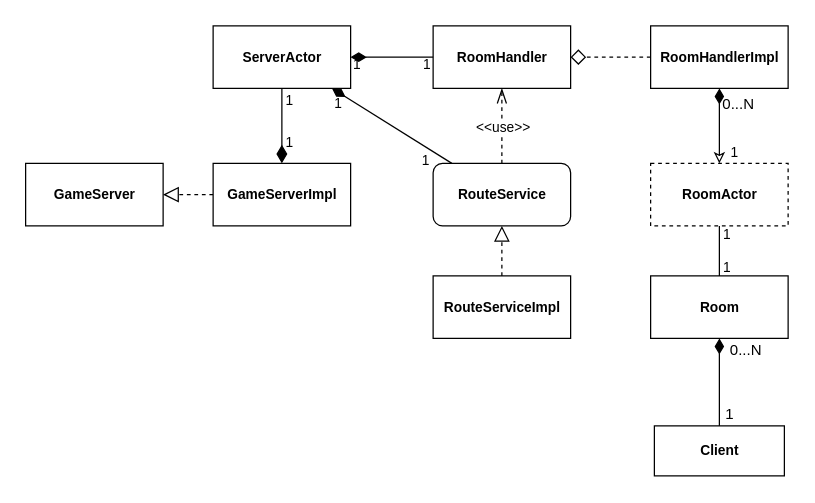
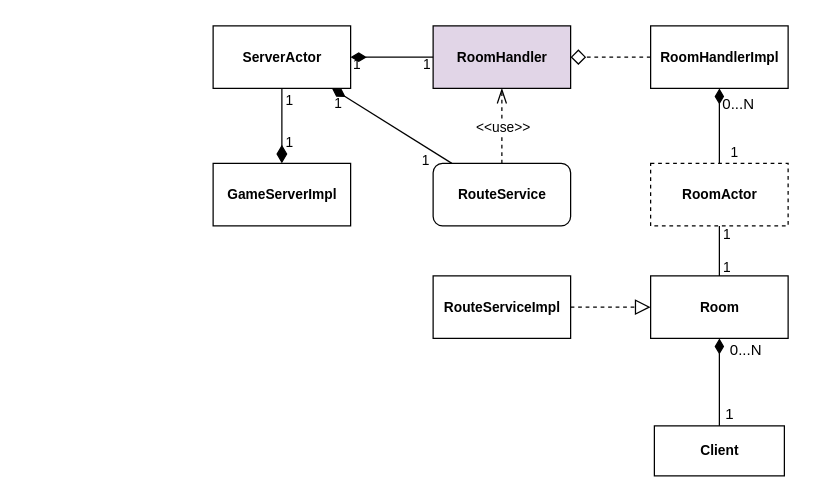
  <mxCell id="0" />
  <mxCell id="1" parent="0" />
- <mxCell id="2" value="&lt;b&gt;GameServer&lt;/b&gt;" style="html=1;fontSize=11;" parent="1" vertex="1"><mxGeometry x="20" y="130" width="110" height="50" as="geometry" /></mxCell>
  <mxCell id="3" value="ServerActor" style="html=1;fontSize=11;fontStyle=1" parent="1" vertex="1"><mxGeometry x="170" y="20" width="110" height="50" as="geometry" /></mxCell>
- <mxCell id="4" value="&lt;b&gt;RoomHandler&lt;/b&gt;" style="html=1;fontSize=11;" parent="1" vertex="1"><mxGeometry x="346" y="20" width="110" height="50" as="geometry" /></mxCell>
+ <mxCell id="4" value="&lt;b&gt;RoomHandler&lt;/b&gt;" style="html=1;fontSize=11;fillColor=#e1d5e7;" parent="1" vertex="1"><mxGeometry x="346" y="20" width="110" height="50" as="geometry" /></mxCell>
  <mxCell id="5" style="rounded=0;orthogonalLoop=1;jettySize=auto;html=1;endArrow=none;endFill=0;fontSize=11;startArrow=diamondThin;startFill=1;strokeWidth=1;endSize=6;startSize=10;" parent="1" source="3" target="4" edge="1"><mxGeometry relative="1" as="geometry"><mxPoint x="350" y="50" as="sourcePoint" /><mxPoint x="350" y="150" as="targetPoint" /></mxGeometry></mxCell>
  <mxCell id="6" value="1" style="edgeLabel;html=1;align=center;verticalAlign=middle;resizable=0;points=[];labelBackgroundColor=none;" parent="5" vertex="1" connectable="0"><mxGeometry x="-0.906" y="1" relative="1" as="geometry"><mxPoint x="1.48" y="6.69" as="offset" /></mxGeometry></mxCell>
  <mxCell id="7" value="1" style="edgeLabel;html=1;align=center;verticalAlign=middle;resizable=0;points=[];labelBackgroundColor=none;" parent="5" vertex="1" connectable="0"><mxGeometry x="0.685" y="1" relative="1" as="geometry"><mxPoint x="4.44" y="6" as="offset" /></mxGeometry></mxCell>
  <mxCell id="8" style="edgeStyle=orthogonalEdgeStyle;rounded=0;orthogonalLoop=1;jettySize=auto;html=1;dashed=1;startArrow=none;startFill=0;startSize=10;endArrow=openThin;endFill=0;endSize=10;strokeWidth=1;fontSize=11;" parent="1" source="10" target="4" edge="1"><mxGeometry relative="1" as="geometry" /></mxCell>
  <mxCell id="9" value="&amp;lt;&amp;lt;use&amp;gt;&amp;gt;" style="text;html=1;align=center;verticalAlign=middle;resizable=0;points=[];labelBackgroundColor=#ffffff;fontSize=11;" parent="8" vertex="1" connectable="0"><mxGeometry x="0.269" y="-1" relative="1" as="geometry"><mxPoint x="-1" y="8.06" as="offset" /></mxGeometry></mxCell>
  <mxCell id="10" value="&lt;b&gt;RouteService&lt;/b&gt;" style="html=1;fontSize=11;rounded=1;" parent="1" vertex="1"><mxGeometry x="346" y="130" width="110" height="50" as="geometry" /></mxCell>
  <mxCell id="11" style="rounded=0;orthogonalLoop=1;jettySize=auto;html=1;endArrow=none;endFill=0;fontSize=11;startArrow=diamondThin;startFill=1;strokeWidth=1;endSize=6;startSize=10;" parent="1" source="3" target="10" edge="1"><mxGeometry relative="1" as="geometry"><mxPoint x="270" y="120" as="sourcePoint" /><mxPoint x="410" y="120" as="targetPoint" /></mxGeometry></mxCell>
  <mxCell id="12" value="1" style="edgeLabel;html=1;align=center;verticalAlign=middle;resizable=0;points=[];labelBackgroundColor=none;" parent="11" vertex="1" connectable="0"><mxGeometry x="-0.838" y="1" relative="1" as="geometry"><mxPoint x="-3.3" y="8" as="offset" /></mxGeometry></mxCell>
  <mxCell id="13" value="1" style="edgeLabel;html=1;align=center;verticalAlign=middle;resizable=0;points=[];labelBackgroundColor=none;" parent="11" vertex="1" connectable="0"><mxGeometry x="0.687" relative="1" as="geometry"><mxPoint x="-6.03" y="7" as="offset" /></mxGeometry></mxCell>
  <mxCell id="14" value="&lt;b&gt;Room&lt;/b&gt;" style="html=1;fontSize=11;" parent="1" vertex="1"><mxGeometry x="520" y="220" width="110" height="50" as="geometry" /></mxCell>
- <mxCell id="15" style="rounded=0;orthogonalLoop=1;jettySize=auto;html=1;endArrow=classic;endFill=0;fontSize=11;startArrow=diamondThin;startFill=1;strokeWidth=1;endSize=6;startSize=10;" parent="1" source="35" target="22" edge="1"><mxGeometry relative="1" as="geometry"><mxPoint x="494" y="220" as="sourcePoint" /><mxPoint x="634" y="220" as="targetPoint" /></mxGeometry></mxCell>
+ <mxCell id="15" style="rounded=0;orthogonalLoop=1;jettySize=auto;html=1;endArrow=none;endFill=0;fontSize=11;startArrow=diamondThin;startFill=1;strokeWidth=1;endSize=6;startSize=10;" parent="1" source="35" target="22" edge="1"><mxGeometry relative="1" as="geometry"><mxPoint x="494" y="220" as="sourcePoint" /><mxPoint x="634" y="220" as="targetPoint" /></mxGeometry></mxCell>
  <mxCell id="16" value="1" style="text;html=1;align=center;verticalAlign=middle;resizable=0;points=[];labelBackgroundColor=none;fontSize=11;" parent="15" vertex="1" connectable="0"><mxGeometry x="-0.86" relative="1" as="geometry"><mxPoint x="5.06" y="-8.59" as="offset" /></mxGeometry></mxCell>
  <mxCell id="17" value="1" style="text;html=1;align=center;verticalAlign=middle;resizable=0;points=[];labelBackgroundColor=#ffffff;fontSize=11;" parent="15" vertex="1" connectable="0"><mxGeometry x="0.809" y="1" relative="1" as="geometry"><mxPoint x="10" y="-3.16" as="offset" /></mxGeometry></mxCell>
  <mxCell id="18" value="0...N" style="text;html=1;align=center;verticalAlign=middle;resizable=0;points=[];" parent="15" vertex="1" connectable="0"><mxGeometry x="0.689" y="1" relative="1" as="geometry"><mxPoint x="13.9" y="-38.96" as="offset" /></mxGeometry></mxCell>
  <mxCell id="19" style="edgeStyle=none;rounded=0;orthogonalLoop=1;jettySize=auto;html=1;startArrow=none;startFill=0;startSize=12;endArrow=none;endFill=0;endSize=11;strokeWidth=1;fontSize=11;" parent="1" source="22" target="14" edge="1"><mxGeometry relative="1" as="geometry"><Array as="points"><mxPoint x="575" y="200" /></Array></mxGeometry></mxCell>
  <mxCell id="20" value="1" style="edgeLabel;html=1;align=center;verticalAlign=middle;resizable=0;points=[];labelBackgroundColor=none;" parent="19" vertex="1" connectable="0"><mxGeometry x="-0.679" relative="1" as="geometry"><mxPoint x="5" as="offset" /></mxGeometry></mxCell>
  <mxCell id="21" value="1" style="edgeLabel;html=1;align=center;verticalAlign=middle;resizable=0;points=[];labelBackgroundColor=none;" parent="19" vertex="1" connectable="0"><mxGeometry x="0.802" relative="1" as="geometry"><mxPoint x="5" y="-4" as="offset" /></mxGeometry></mxCell>
  <mxCell id="22" value="RoomActor" style="html=1;fontSize=11;fontStyle=1;dashed=1;" parent="1" vertex="1"><mxGeometry x="520" y="130" width="110" height="50" as="geometry" /></mxCell>
- <mxCell id="23" style="edgeStyle=none;rounded=0;orthogonalLoop=1;jettySize=auto;html=1;dashed=1;startArrow=none;startFill=0;startSize=10;endArrow=block;endFill=0;endSize=10;strokeWidth=1;fontSize=11;" parent="1" source="27" target="2" edge="1"><mxGeometry relative="1" as="geometry" /></mxCell>
  <mxCell id="24" style="edgeStyle=none;rounded=0;orthogonalLoop=1;jettySize=auto;html=1;startArrow=diamondThin;startFill=1;startSize=12;endArrow=none;endFill=0;endSize=10;strokeColor=#000000;" parent="1" source="27" target="3" edge="1"><mxGeometry relative="1" as="geometry" /></mxCell>
  <mxCell id="25" value="1" style="edgeLabel;html=1;align=center;verticalAlign=middle;resizable=0;points=[];labelBackgroundColor=none;" parent="24" vertex="1" connectable="0"><mxGeometry x="-0.756" relative="1" as="geometry"><mxPoint x="5" y="-11" as="offset" /></mxGeometry></mxCell>
  <mxCell id="26" value="1" style="edgeLabel;html=1;align=center;verticalAlign=middle;resizable=0;points=[];labelBackgroundColor=none;" parent="24" vertex="1" connectable="0"><mxGeometry x="0.8" relative="1" as="geometry"><mxPoint x="5" y="3" as="offset" /></mxGeometry></mxCell>
  <mxCell id="27" value="GameServerImpl" style="html=1;fontSize=11;fontStyle=1" parent="1" vertex="1"><mxGeometry x="170" y="130" width="110" height="50" as="geometry" /></mxCell>
- <mxCell id="28" style="edgeStyle=orthogonalEdgeStyle;rounded=0;orthogonalLoop=1;jettySize=auto;html=1;endArrow=block;endFill=0;dashed=1;strokeWidth=1;endSize=10;" parent="1" source="29" target="10" edge="1"><mxGeometry relative="1" as="geometry" /></mxCell>
+ <mxCell id="28" style="edgeStyle=orthogonalEdgeStyle;rounded=0;orthogonalLoop=1;jettySize=auto;html=1;endArrow=block;endFill=0;dashed=1;strokeWidth=1;endSize=10;" parent="1" source="29" target="14" edge="1"><mxGeometry relative="1" as="geometry" /></mxCell>
  <mxCell id="29" value="RouteServiceImpl" style="html=1;fontSize=11;fontStyle=1" parent="1" vertex="1"><mxGeometry x="346" y="220" width="110" height="50" as="geometry" /></mxCell>
  <mxCell id="30" style="edgeStyle=none;rounded=0;orthogonalLoop=1;jettySize=auto;html=1;endArrow=diamondThin;endFill=1;endSize=10;strokeWidth=1;startSize=10;" parent="1" source="33" target="14" edge="1"><mxGeometry relative="1" as="geometry" /></mxCell>
  <mxCell id="31" value="1" style="text;html=1;align=center;verticalAlign=middle;resizable=0;points=[];" parent="30" vertex="1" connectable="0"><mxGeometry x="0.665" relative="1" as="geometry"><mxPoint x="7" y="48.4" as="offset" /></mxGeometry></mxCell>
  <mxCell id="32" value="0...N" style="text;html=1;align=center;verticalAlign=middle;resizable=0;points=[];" parent="30" vertex="1" connectable="0"><mxGeometry x="-0.69" y="1" relative="1" as="geometry"><mxPoint x="21" y="-49.2" as="offset" /></mxGeometry></mxCell>
  <mxCell id="33" value="&lt;b&gt;Client&lt;/b&gt;" style="html=1;fontSize=11;" parent="1" vertex="1"><mxGeometry x="523" y="340" width="104" height="40" as="geometry" /></mxCell>
  <mxCell id="34" style="edgeStyle=orthogonalEdgeStyle;rounded=0;orthogonalLoop=1;jettySize=auto;html=1;endArrow=diamond;endFill=0;dashed=1;startSize=6;endSize=10;" parent="1" source="35" target="4" edge="1"><mxGeometry relative="1" as="geometry" /></mxCell>
  <mxCell id="35" value="RoomHandlerImpl" style="html=1;fontSize=11;fontStyle=1" parent="1" vertex="1"><mxGeometry x="520" y="20" width="110" height="50" as="geometry" /></mxCell>
